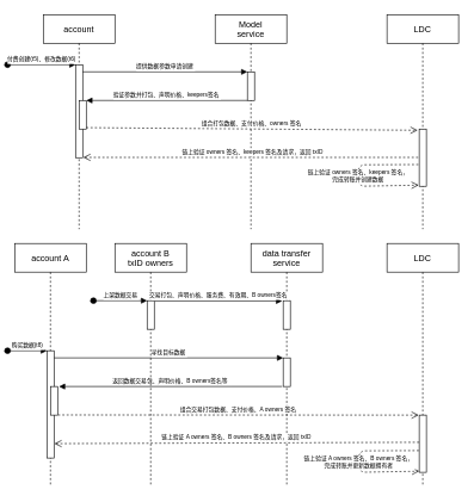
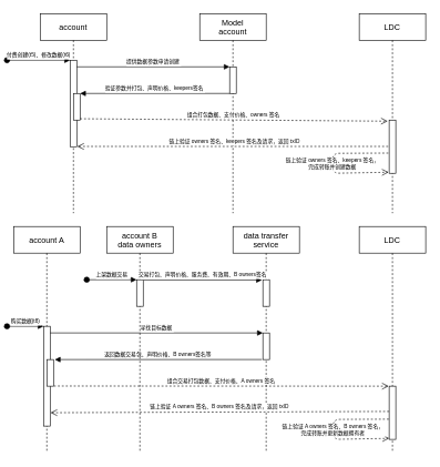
  <mxCell id="0" />
  <mxCell id="1" parent="0" />
  <mxCell id="2" value="account" style="shape=umlLifeline;perimeter=lifelinePerimeter;container=1;collapsible=0;recursiveResize=0;rounded=0;shadow=0;strokeWidth=1;" parent="1" vertex="1"><mxGeometry x="60" y="20" width="100" height="300" as="geometry" /></mxCell>
  <mxCell id="3" value="" style="points=[];perimeter=orthogonalPerimeter;rounded=0;shadow=0;strokeWidth=1;" parent="2" vertex="1"><mxGeometry x="45" y="70" width="10" height="130" as="geometry" /></mxCell>
  <mxCell id="4" value="付费创建(t5)、修改数据(t6)" style="verticalAlign=bottom;startArrow=oval;endArrow=block;startSize=8;shadow=0;strokeWidth=1;fontSize=8;" parent="2" target="3" edge="1"><mxGeometry relative="1" as="geometry"><mxPoint x="-50" y="70" as="sourcePoint" /></mxGeometry></mxCell>
  <mxCell id="5" value="" style="points=[];perimeter=orthogonalPerimeter;rounded=0;shadow=0;strokeWidth=1;" parent="2" vertex="1"><mxGeometry x="50" y="120" width="10" height="40" as="geometry" /></mxCell>
- <mxCell id="6" value="Model &#10;service" style="shape=umlLifeline;perimeter=lifelinePerimeter;container=1;collapsible=0;recursiveResize=0;rounded=0;shadow=0;strokeWidth=1;" parent="1" vertex="1"><mxGeometry x="300" y="20" width="100" height="300" as="geometry" /></mxCell>
+ <mxCell id="6" value="Model &#10;account" style="shape=umlLifeline;perimeter=lifelinePerimeter;container=1;collapsible=0;recursiveResize=0;rounded=0;shadow=0;strokeWidth=1;" parent="1" vertex="1"><mxGeometry x="300" y="20" width="100" height="300" as="geometry" /></mxCell>
  <mxCell id="7" value="" style="points=[];perimeter=orthogonalPerimeter;rounded=0;shadow=0;strokeWidth=1;" parent="6" vertex="1"><mxGeometry x="45" y="80" width="10" height="40" as="geometry" /></mxCell>
  <mxCell id="8" value="链上验证 owners 签名、keepers 签名及请求，返回 txID" style="verticalAlign=bottom;endArrow=open;dashed=1;endSize=8;shadow=0;strokeWidth=1;fontSize=8;entryX=1.071;entryY=0.997;entryDx=0;entryDy=0;entryPerimeter=0;" parent="1" source="12" target="3" edge="1"><mxGeometry relative="1" as="geometry"><mxPoint x="205" y="176" as="targetPoint" /><mxPoint x="280" y="270" as="sourcePoint" /></mxGeometry></mxCell>
  <mxCell id="9" value="提供数据参数申请创建" style="verticalAlign=bottom;endArrow=block;entryX=0;entryY=0;shadow=0;strokeWidth=1;fontSize=8;" parent="1" source="3" target="7" edge="1"><mxGeometry relative="1" as="geometry"><mxPoint x="205" y="100" as="sourcePoint" /></mxGeometry></mxCell>
  <mxCell id="10" value="验证参数并打包、声明价格、keepers签名" style="verticalAlign=bottom;endArrow=block;entryX=1;entryY=0;shadow=0;strokeWidth=1;fontSize=8;" parent="1" source="7" target="5" edge="1"><mxGeometry relative="1" as="geometry"><mxPoint x="170" y="140" as="sourcePoint" /></mxGeometry></mxCell>
  <mxCell id="11" value="组合打包数据、支付价格、owners 签名" style="verticalAlign=bottom;endArrow=open;dashed=1;endSize=8;exitX=1;exitY=0.95;shadow=0;strokeWidth=1;fontSize=8;entryX=-0.214;entryY=0.021;entryDx=0;entryDy=0;entryPerimeter=0;" parent="1" source="5" target="13" edge="1"><mxGeometry relative="1" as="geometry"><mxPoint x="290" y="216" as="targetPoint" /></mxGeometry></mxCell>
  <mxCell id="12" value="LDC" style="shape=umlLifeline;perimeter=lifelinePerimeter;container=1;collapsible=0;recursiveResize=0;rounded=0;shadow=0;strokeWidth=1;" parent="1" vertex="1"><mxGeometry x="540" y="20" width="100" height="300" as="geometry" /></mxCell>
  <mxCell id="13" value="" style="points=[];perimeter=orthogonalPerimeter;rounded=0;shadow=0;strokeWidth=1;" parent="12" vertex="1"><mxGeometry x="45" y="160" width="10" height="80" as="geometry" /></mxCell>
  <mxCell id="14" value="account A" style="shape=umlLifeline;perimeter=lifelinePerimeter;container=1;collapsible=0;recursiveResize=0;rounded=0;shadow=0;strokeWidth=1;" parent="1" vertex="1"><mxGeometry x="20" y="340" width="100" height="340" as="geometry" /></mxCell>
  <mxCell id="15" value="" style="points=[];perimeter=orthogonalPerimeter;rounded=0;shadow=0;strokeWidth=1;" parent="14" vertex="1"><mxGeometry x="45" y="150" width="10" height="150" as="geometry" /></mxCell>
  <mxCell id="16" value="购买数据(t8)" style="verticalAlign=bottom;startArrow=oval;endArrow=block;startSize=8;shadow=0;strokeWidth=1;fontSize=8;" parent="14" target="15" edge="1"><mxGeometry relative="1" as="geometry"><mxPoint x="-10" y="150" as="sourcePoint" /></mxGeometry></mxCell>
  <mxCell id="17" value="" style="points=[];perimeter=orthogonalPerimeter;rounded=0;shadow=0;strokeWidth=1;" parent="14" vertex="1"><mxGeometry x="50" y="200" width="10" height="40" as="geometry" /></mxCell>
  <mxCell id="18" value="data transfer&#10;service" style="shape=umlLifeline;perimeter=lifelinePerimeter;container=1;collapsible=0;recursiveResize=0;rounded=0;shadow=0;strokeWidth=1;" parent="1" vertex="1"><mxGeometry x="350" y="340" width="100" height="340" as="geometry" /></mxCell>
  <mxCell id="19" value="" style="points=[];perimeter=orthogonalPerimeter;rounded=0;shadow=0;strokeWidth=1;" parent="18" vertex="1"><mxGeometry x="45" y="160" width="10" height="40" as="geometry" /></mxCell>
  <mxCell id="20" value="" style="points=[];perimeter=orthogonalPerimeter;rounded=0;shadow=0;strokeWidth=1;" parent="18" vertex="1"><mxGeometry x="45" y="80" width="10" height="40" as="geometry" /></mxCell>
  <mxCell id="21" value="寻找目标数据" style="verticalAlign=bottom;endArrow=block;entryX=0;entryY=0;shadow=0;strokeWidth=1;fontSize=8;" parent="1" source="15" target="19" edge="1"><mxGeometry relative="1" as="geometry"><mxPoint x="205" y="460" as="sourcePoint" /></mxGeometry></mxCell>
  <mxCell id="22" value="返回数据交易包、声明价格、B owners签名等" style="verticalAlign=bottom;endArrow=block;entryX=1.192;entryY=0;shadow=0;strokeWidth=1;fontSize=8;exitX=-0.153;exitY=0.999;exitDx=0;exitDy=0;exitPerimeter=0;entryDx=0;entryDy=0;entryPerimeter=0;" parent="1" source="19" target="17" edge="1"><mxGeometry relative="1" as="geometry"><mxPoint x="170" y="500" as="sourcePoint" /><Array as="points" /></mxGeometry></mxCell>
  <mxCell id="23" value="组合交易打包数据、支付价格、A owners 签名" style="verticalAlign=bottom;endArrow=open;dashed=1;endSize=8;exitX=1.053;exitY=0.994;shadow=0;strokeWidth=1;fontSize=8;entryX=-0.065;entryY=0;entryDx=0;entryDy=0;entryPerimeter=0;exitDx=0;exitDy=0;exitPerimeter=0;" parent="1" source="17" target="25" edge="1"><mxGeometry relative="1" as="geometry"><mxPoint x="290" y="576" as="targetPoint" /></mxGeometry></mxCell>
  <mxCell id="24" value="LDC" style="shape=umlLifeline;perimeter=lifelinePerimeter;container=1;collapsible=0;recursiveResize=0;rounded=0;shadow=0;strokeWidth=1;" parent="1" vertex="1"><mxGeometry x="540" y="340" width="100" height="340" as="geometry" /></mxCell>
  <mxCell id="25" value="" style="points=[];perimeter=orthogonalPerimeter;rounded=0;shadow=0;strokeWidth=1;" parent="24" vertex="1"><mxGeometry x="45" y="240" width="10" height="80" as="geometry" /></mxCell>
  <mxCell id="26" value="链上验证 A owners 签名、B owners 签名，&#10;完成转账并更新数据拥有者" style="verticalAlign=bottom;endArrow=open;dashed=1;endSize=8;shadow=0;strokeWidth=1;fontSize=8;entryX=-0.071;entryY=0.98;entryDx=0;entryDy=0;entryPerimeter=0;" parent="24" edge="1"><mxGeometry x="0.133" relative="1" as="geometry"><mxPoint x="45" y="318.4" as="targetPoint" /><mxPoint x="44.5" y="289.61" as="sourcePoint" /><Array as="points"><mxPoint x="-39.29" y="290.0" /><mxPoint x="-39.29" y="320.0" /></Array><mxPoint as="offset" /></mxGeometry></mxCell>
  <mxCell id="27" value="链上验证 owners 签名、keepers 签名，&#10;完成转账并创建数据" style="verticalAlign=bottom;endArrow=open;dashed=1;endSize=8;shadow=0;strokeWidth=1;fontSize=8;entryX=-0.071;entryY=0.98;entryDx=0;entryDy=0;entryPerimeter=0;" parent="1" target="13" edge="1"><mxGeometry x="0.133" relative="1" as="geometry"><mxPoint x="500" y="260" as="targetPoint" /><mxPoint x="583.79" y="229.61" as="sourcePoint" /><Array as="points"><mxPoint x="500" y="230" /><mxPoint x="500" y="260" /></Array><mxPoint as="offset" /></mxGeometry></mxCell>
  <mxCell id="28" value="链上验证 A owners 签名、B owners 签名及请求，返回 txID" style="verticalAlign=bottom;endArrow=open;dashed=1;endSize=8;shadow=0;strokeWidth=1;fontSize=8;exitX=-0.011;exitY=0.475;exitDx=0;exitDy=0;exitPerimeter=0;entryX=1.046;entryY=0.866;entryDx=0;entryDy=0;entryPerimeter=0;" parent="1" source="25" target="15" edge="1"><mxGeometry relative="1" as="geometry"><mxPoint x="80" y="620" as="targetPoint" /><mxPoint x="586.89" y="580" as="sourcePoint" /></mxGeometry></mxCell>
- <mxCell id="29" value="account B&#10;txID owners" style="shape=umlLifeline;perimeter=lifelinePerimeter;container=1;collapsible=0;recursiveResize=0;rounded=0;shadow=0;strokeWidth=1;" parent="1" vertex="1"><mxGeometry x="160" y="340" width="100" height="340" as="geometry" /></mxCell>
+ <mxCell id="29" value="account B&#10;data owners" style="shape=umlLifeline;perimeter=lifelinePerimeter;container=1;collapsible=0;recursiveResize=0;rounded=0;shadow=0;strokeWidth=1;" parent="1" vertex="1"><mxGeometry x="160" y="340" width="100" height="340" as="geometry" /></mxCell>
  <mxCell id="30" value="" style="points=[];perimeter=orthogonalPerimeter;rounded=0;shadow=0;strokeWidth=1;" parent="29" vertex="1"><mxGeometry x="45" y="80" width="10" height="40" as="geometry" /></mxCell>
  <mxCell id="31" value="上架数据交易" style="verticalAlign=bottom;startArrow=oval;endArrow=block;startSize=8;shadow=0;strokeWidth=1;fontSize=8;" parent="29" target="30" edge="1"><mxGeometry relative="1" as="geometry"><mxPoint x="-30" y="80" as="sourcePoint" /></mxGeometry></mxCell>
  <mxCell id="32" value="交易打包、声明价格、服务费、有效期、B owners签名" style="verticalAlign=bottom;endArrow=block;shadow=0;strokeWidth=1;fontSize=8;entryX=-0.142;entryY=0.01;entryDx=0;entryDy=0;entryPerimeter=0;exitX=1.067;exitY=0.01;exitDx=0;exitDy=0;exitPerimeter=0;" parent="1" source="30" target="20" edge="1"><mxGeometry relative="1" as="geometry"><mxPoint x="210" y="450" as="sourcePoint" /><mxPoint x="390" y="450" as="targetPoint" /></mxGeometry></mxCell>
